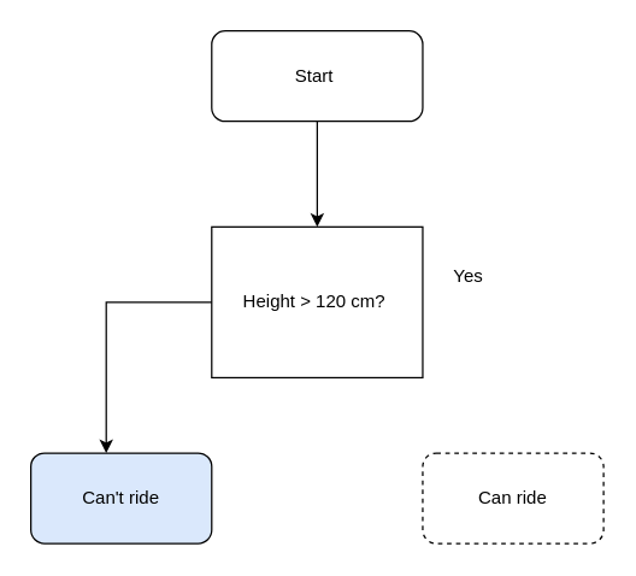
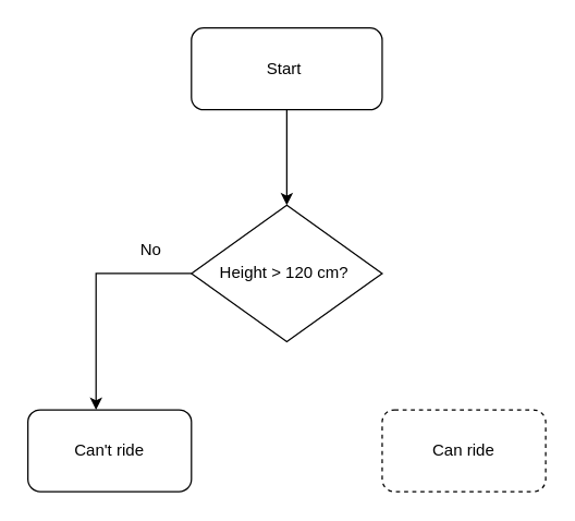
  <mxCell id="0" />
  <mxCell id="1" parent="0" />
  <mxCell id="2" value="Start&amp;nbsp;" style="rounded=1;whiteSpace=wrap;html=1;" parent="1" vertex="1"><mxGeometry x="140" y="20" width="140" height="60" as="geometry" /></mxCell>
  <mxCell id="3" value="" style="endArrow=classic;html=1;rounded=0;" edge="1" parent="1" target="4"><mxGeometry width="50" height="50" relative="1" as="geometry"><mxPoint x="210" y="80" as="sourcePoint" /><mxPoint x="211" y="180" as="targetPoint" /></mxGeometry></mxCell>
- <mxCell id="4" value="Height &amp;gt; 120 cm?&amp;nbsp;" style="whiteSpace=wrap;html=1;rounded=0;" vertex="1" parent="1"><mxGeometry x="140" y="150" width="140" height="100" as="geometry" /></mxCell>
+ <mxCell id="4" value="Height &amp;gt; 120 cm?&amp;nbsp;" style="rhombus;whiteSpace=wrap;html=1;" vertex="1" parent="1"><mxGeometry x="140" y="150" width="140" height="100" as="geometry" /></mxCell>
  <mxCell id="5" value="" style="endArrow=classic;html=1;rounded=0;exitX=0;exitY=0.5;exitDx=0;exitDy=0;" edge="1" parent="1" source="4"><mxGeometry width="50" height="50" relative="1" as="geometry"><mxPoint x="210" y="240" as="sourcePoint" /><mxPoint x="70" y="300" as="targetPoint" /><Array as="points"><mxPoint x="70" y="200" /></Array></mxGeometry></mxCell>
- <mxCell id="6" value="Can't ride" style="rounded=1;whiteSpace=wrap;html=1;fillColor=#dae8fc;" vertex="1" parent="1"><mxGeometry x="20" y="300" width="120" height="60" as="geometry" /></mxCell>
+ <mxCell id="6" value="Can't ride" style="rounded=1;whiteSpace=wrap;html=1;" vertex="1" parent="1"><mxGeometry x="20" y="300" width="120" height="60" as="geometry" /></mxCell>
  <mxCell id="7" value="Can ride" style="rounded=1;whiteSpace=wrap;html=1;dashed=1;" vertex="1" parent="1"><mxGeometry x="280" y="300" width="120" height="60" as="geometry" /></mxCell>
- <mxCell id="8" value="Yes" style="text;html=1;align=center;verticalAlign=middle;resizable=0;points=[];autosize=1;strokeColor=none;fillColor=none;" vertex="1" parent="1"><mxGeometry x="290" y="168" width="40" height="30" as="geometry" /></mxCell>
+ <mxCell id="9" value="No" style="text;html=1;align=center;verticalAlign=middle;resizable=0;points=[];autosize=1;strokeColor=none;fillColor=none;" vertex="1" parent="1"><mxGeometry x="90" y="168" width="40" height="30" as="geometry" /></mxCell>
